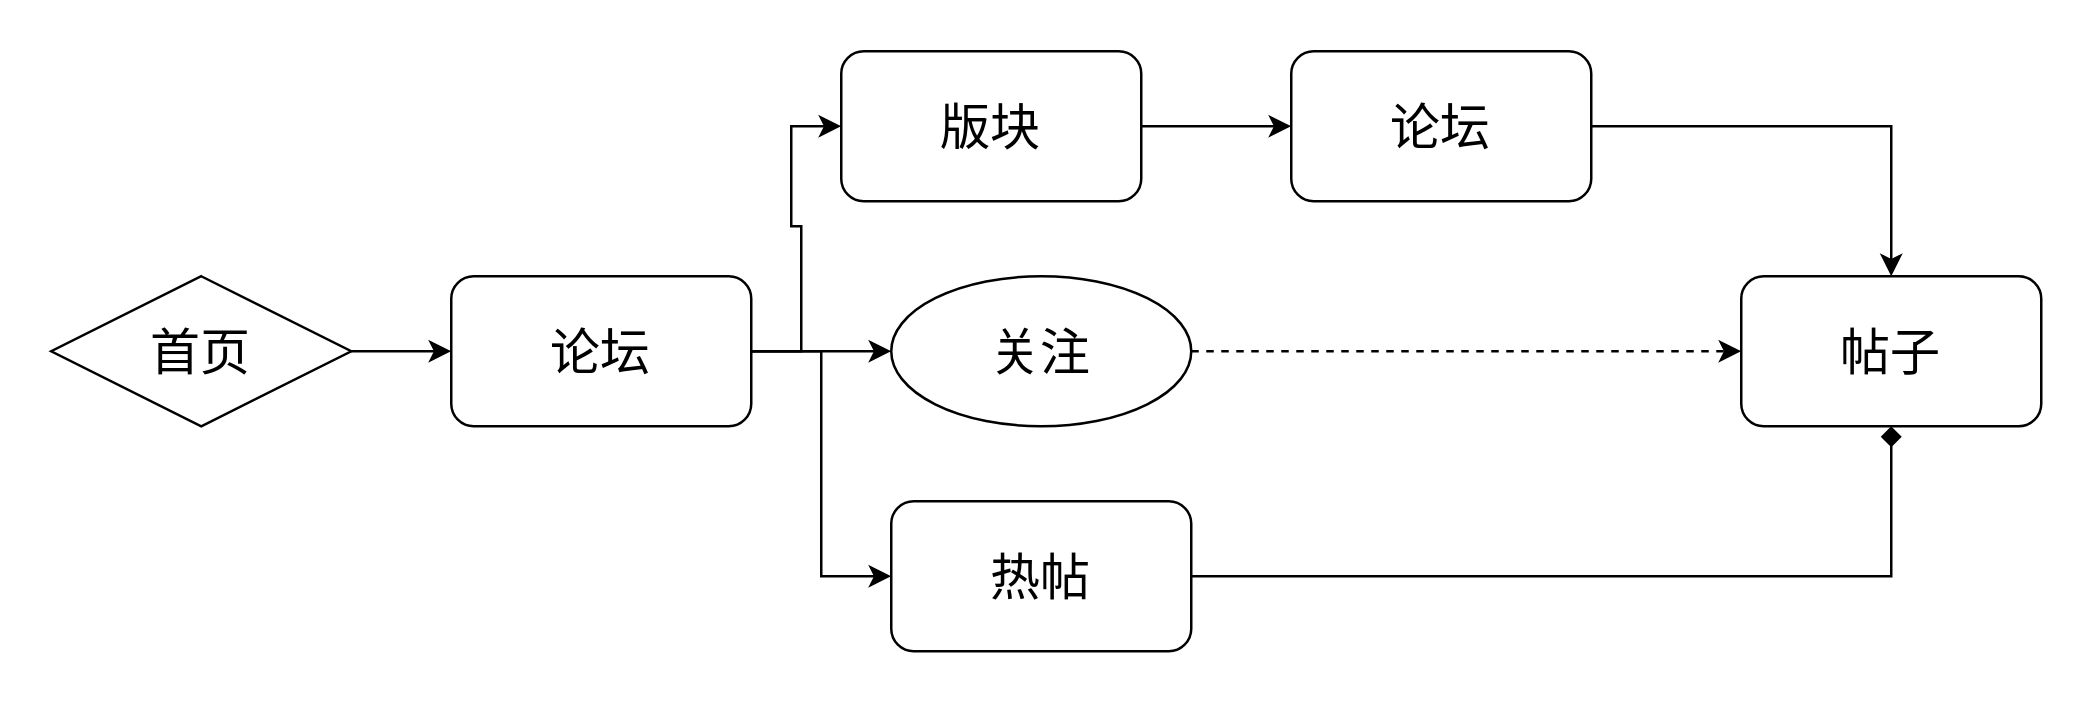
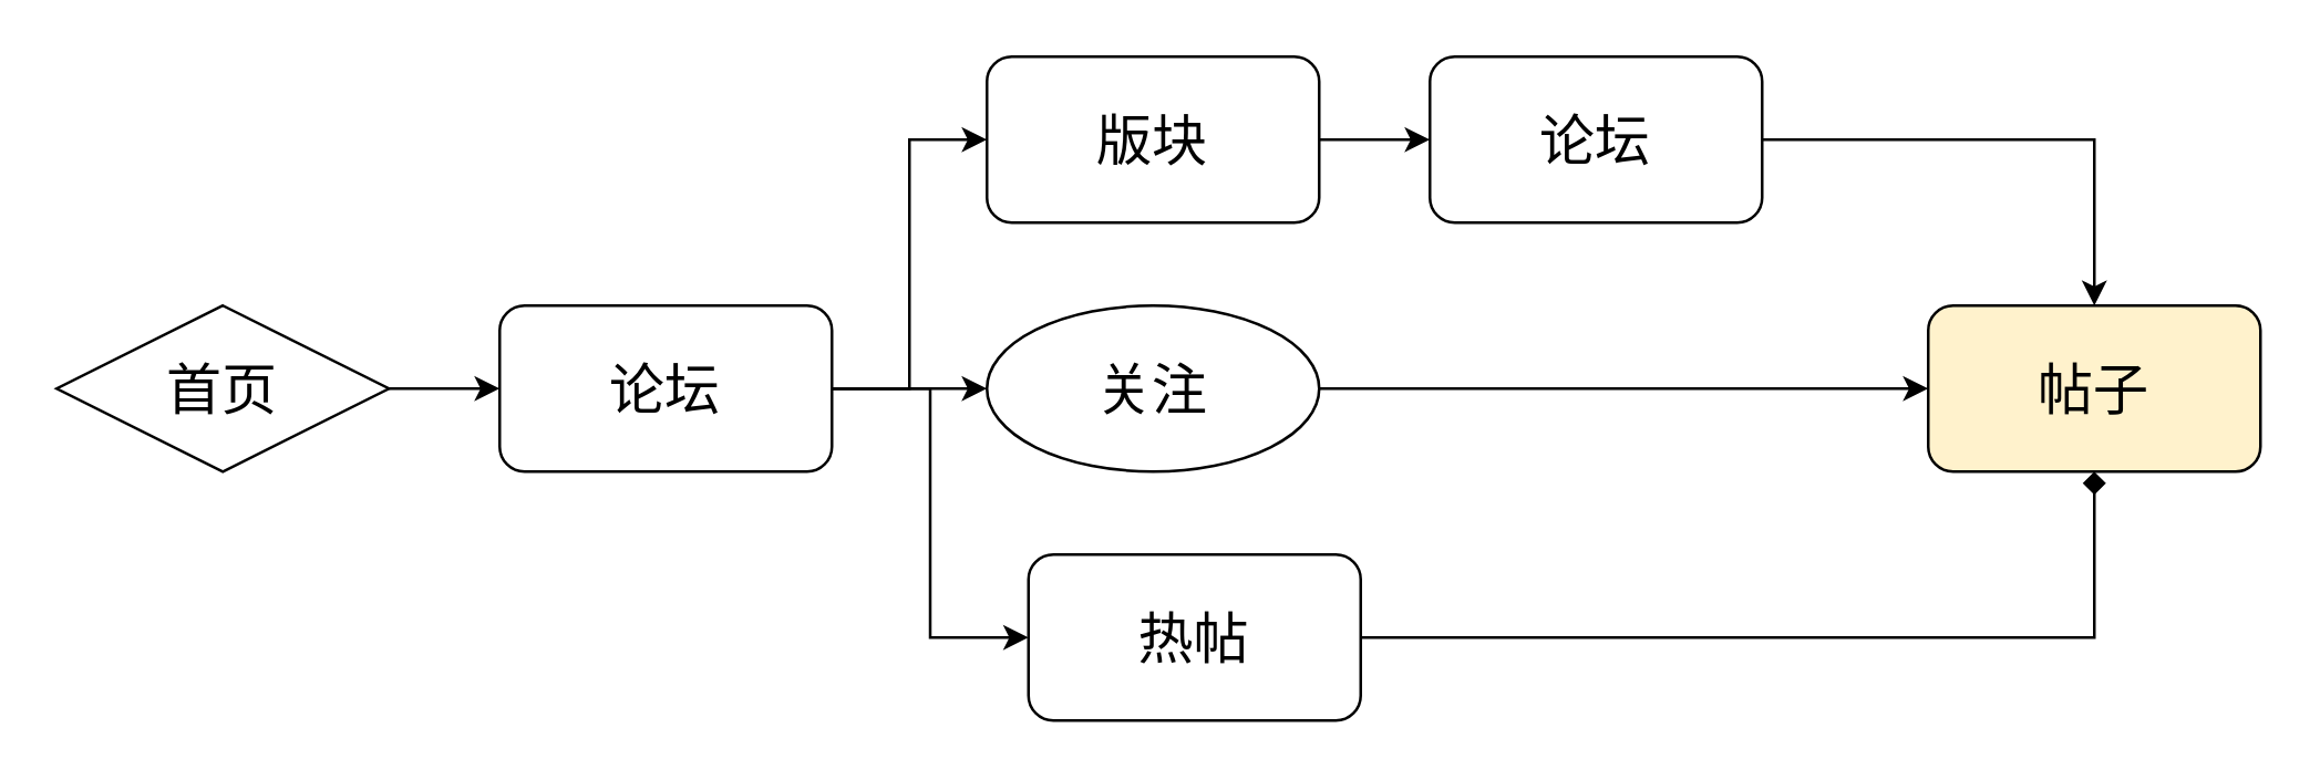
  <mxCell id="0" />
  <mxCell id="1" parent="0" />
  <mxCell id="2" style="edgeStyle=orthogonalEdgeStyle;rounded=0;orthogonalLoop=1;jettySize=auto;html=1;exitX=1;exitY=0.5;exitDx=0;exitDy=0;entryX=0;entryY=0.5;entryDx=0;entryDy=0;" edge="1" parent="1" source="3" target="7"><mxGeometry relative="1" as="geometry" /></mxCell>
  <mxCell id="3" value="&lt;font style=&quot;font-size: 20px&quot;&gt;首页&lt;/font&gt;" style="rhombus;whiteSpace=wrap;html=1;" vertex="1" parent="1"><mxGeometry x="20" y="110" width="120" height="60" as="geometry" /></mxCell>
  <mxCell id="4" style="edgeStyle=orthogonalEdgeStyle;rounded=0;orthogonalLoop=1;jettySize=auto;html=1;exitX=1;exitY=0.5;exitDx=0;exitDy=0;entryX=0;entryY=0.5;entryDx=0;entryDy=0;" edge="1" parent="1" source="7" target="11"><mxGeometry relative="1" as="geometry" /></mxCell>
  <mxCell id="5" style="edgeStyle=orthogonalEdgeStyle;rounded=0;orthogonalLoop=1;jettySize=auto;html=1;exitX=1;exitY=0.5;exitDx=0;exitDy=0;entryX=0;entryY=0.5;entryDx=0;entryDy=0;" edge="1" parent="1" source="7" target="9"><mxGeometry relative="1" as="geometry" /></mxCell>
  <mxCell id="6" style="edgeStyle=orthogonalEdgeStyle;rounded=0;orthogonalLoop=1;jettySize=auto;html=1;exitX=1;exitY=0.5;exitDx=0;exitDy=0;entryX=0;entryY=0.5;entryDx=0;entryDy=0;" edge="1" parent="1" source="7" target="13"><mxGeometry relative="1" as="geometry" /></mxCell>
  <mxCell id="7" value="&lt;font style=&quot;font-size: 20px&quot;&gt;论坛&lt;/font&gt;" style="rounded=1;whiteSpace=wrap;html=1;" vertex="1" parent="1"><mxGeometry x="180" y="110" width="120" height="60" as="geometry" /></mxCell>
  <mxCell id="8" style="edgeStyle=orthogonalEdgeStyle;rounded=0;orthogonalLoop=1;jettySize=auto;html=1;exitX=1;exitY=0.5;exitDx=0;exitDy=0;entryX=0;entryY=0.5;entryDx=0;entryDy=0;" edge="1" parent="1" source="9" target="16"><mxGeometry relative="1" as="geometry" /></mxCell>
- <mxCell id="9" value="&lt;font style=&quot;font-size: 20px&quot;&gt;版块&lt;/font&gt;" style="rounded=1;whiteSpace=wrap;html=1;" vertex="1" parent="1"><mxGeometry x="336" y="20" width="120" height="60" as="geometry" /></mxCell>
- <mxCell id="10" style="edgeStyle=orthogonalEdgeStyle;rounded=0;orthogonalLoop=1;jettySize=auto;html=1;exitX=1;exitY=0.5;exitDx=0;exitDy=0;entryX=0;entryY=0.5;entryDx=0;entryDy=0;dashed=1;" edge="1" parent="1" source="11" target="14"><mxGeometry relative="1" as="geometry" /></mxCell>
+ <mxCell id="9" value="&lt;font style=&quot;font-size: 20px&quot;&gt;版块&lt;/font&gt;" style="rounded=1;whiteSpace=wrap;html=1;" vertex="1" parent="1"><mxGeometry x="356" y="20" width="120" height="60" as="geometry" /></mxCell>
+ <mxCell id="10" style="edgeStyle=orthogonalEdgeStyle;rounded=0;orthogonalLoop=1;jettySize=auto;html=1;exitX=1;exitY=0.5;exitDx=0;exitDy=0;entryX=0;entryY=0.5;entryDx=0;entryDy=0;" edge="1" parent="1" source="11" target="14"><mxGeometry relative="1" as="geometry" /></mxCell>
  <mxCell id="11" value="&lt;font style=&quot;font-size: 20px&quot;&gt;关注&lt;/font&gt;" style="ellipse;whiteSpace=wrap;html=1;" vertex="1" parent="1"><mxGeometry x="356" y="110" width="120" height="60" as="geometry" /></mxCell>
  <mxCell id="12" style="edgeStyle=orthogonalEdgeStyle;rounded=0;orthogonalLoop=1;jettySize=auto;html=1;exitX=1;exitY=0.5;exitDx=0;exitDy=0;entryX=0.5;entryY=1;entryDx=0;entryDy=0;endArrow=diamond;" edge="1" parent="1" source="13" target="14"><mxGeometry relative="1" as="geometry" /></mxCell>
- <mxCell id="13" value="&lt;font style=&quot;font-size: 20px&quot;&gt;热帖&lt;/font&gt;" style="rounded=1;whiteSpace=wrap;html=1;" vertex="1" parent="1"><mxGeometry x="356" y="200" width="120" height="60" as="geometry" /></mxCell>
- <mxCell id="14" value="&lt;font style=&quot;font-size: 20px&quot;&gt;帖子&lt;/font&gt;" style="rounded=1;whiteSpace=wrap;html=1;" vertex="1" parent="1"><mxGeometry x="696" y="110" width="120" height="60" as="geometry" /></mxCell>
+ <mxCell id="13" value="&lt;font style=&quot;font-size: 20px&quot;&gt;热帖&lt;/font&gt;" style="rounded=1;whiteSpace=wrap;html=1;" vertex="1" parent="1"><mxGeometry x="371" y="200" width="120" height="60" as="geometry" /></mxCell>
+ <mxCell id="14" value="&lt;font style=&quot;font-size: 20px&quot;&gt;帖子&lt;/font&gt;" style="rounded=1;whiteSpace=wrap;html=1;fillColor=#fff2cc;" vertex="1" parent="1"><mxGeometry x="696" y="110" width="120" height="60" as="geometry" /></mxCell>
  <mxCell id="15" style="edgeStyle=orthogonalEdgeStyle;rounded=0;orthogonalLoop=1;jettySize=auto;html=1;exitX=1;exitY=0.5;exitDx=0;exitDy=0;entryX=0.5;entryY=0;entryDx=0;entryDy=0;" edge="1" parent="1" source="16" target="14"><mxGeometry relative="1" as="geometry" /></mxCell>
  <mxCell id="16" value="&lt;font style=&quot;font-size: 20px&quot;&gt;论坛&lt;/font&gt;" style="rounded=1;whiteSpace=wrap;html=1;" vertex="1" parent="1"><mxGeometry x="516" y="20" width="120" height="60" as="geometry" /></mxCell>
